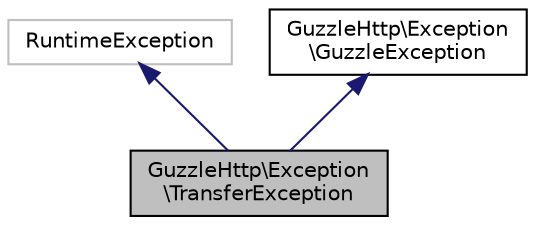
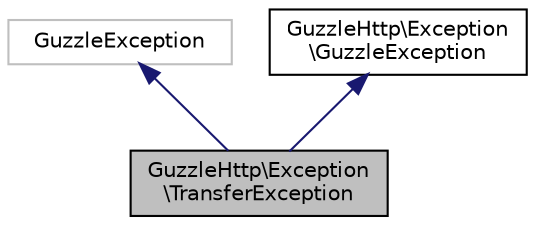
  digraph {
    node [color=black fillcolor=white fontname=Helvetica fontsize=10 shape=record style=filled]
    edge [color=midnightblue dir=back fontname=Helvetica fontsize=10 labelfontname=Helvetica labelfontsize=10 style=solid]
    n1 [fillcolor=grey75 fontcolor=black height=0.2 label="GuzzleHttp\\Exception\l\\TransferException" width=0.4]
-   n2 [color=grey75 height=0.2 label=RuntimeException width=0.4]
+   n2 [color=grey75 height=0.2 label=GuzzleException width=0.4]
    n3 [height=0.2 label="GuzzleHttp\\Exception\l\\GuzzleException" width=0.4]
    n2 -> n1
    n3 -> n1
  }
